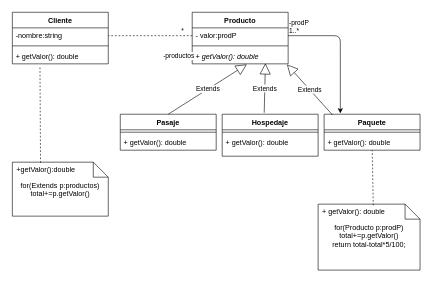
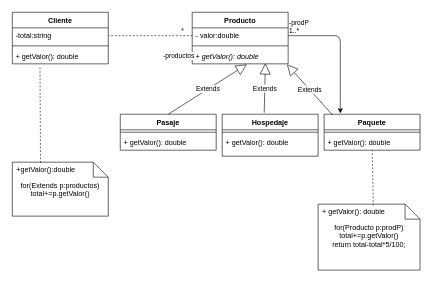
  <mxCell id="0" />
  <mxCell id="1" parent="0" />
  <mxCell id="2" value="Cliente" style="swimlane;fontStyle=1;align=center;verticalAlign=top;childLayout=stackLayout;horizontal=1;startSize=26;horizontalStack=0;resizeParent=1;resizeParentMax=0;resizeLast=0;collapsible=1;marginBottom=0;" vertex="1" parent="1"><mxGeometry x="20" y="20" width="160" height="86" as="geometry" /></mxCell>
- <mxCell id="3" value="-nombre:string" style="text;strokeColor=none;fillColor=none;align=left;verticalAlign=top;spacingLeft=4;spacingRight=4;overflow=hidden;rotatable=0;points=[[0,0.5],[1,0.5]];portConstraint=eastwest;" vertex="1" parent="2"><mxGeometry y="26" width="160" height="26" as="geometry" /></mxCell>
+ <mxCell id="3" value="-total:string" style="text;strokeColor=none;fillColor=none;align=left;verticalAlign=top;spacingLeft=4;spacingRight=4;overflow=hidden;rotatable=0;points=[[0,0.5],[1,0.5]];portConstraint=eastwest;" vertex="1" parent="2"><mxGeometry y="26" width="160" height="26" as="geometry" /></mxCell>
  <mxCell id="4" value="" style="line;strokeWidth=1;fillColor=none;align=left;verticalAlign=middle;spacingTop=-1;spacingLeft=3;spacingRight=3;rotatable=0;labelPosition=right;points=[];portConstraint=eastwest;" vertex="1" parent="2"><mxGeometry y="52" width="160" height="8" as="geometry" /></mxCell>
  <mxCell id="5" value="+ getValor(): double" style="text;strokeColor=none;fillColor=none;align=left;verticalAlign=top;spacingLeft=4;spacingRight=4;overflow=hidden;rotatable=0;points=[[0,0.5],[1,0.5]];portConstraint=eastwest;" vertex="1" parent="2"><mxGeometry y="60" width="160" height="26" as="geometry" /></mxCell>
  <mxCell id="6" value="Producto&#10;" style="swimlane;fontStyle=1;align=center;verticalAlign=top;childLayout=stackLayout;horizontal=1;startSize=26;horizontalStack=0;resizeParent=1;resizeParentMax=0;resizeLast=0;collapsible=1;marginBottom=0;" vertex="1" parent="1"><mxGeometry x="320" y="20" width="160" height="86" as="geometry" /></mxCell>
- <mxCell id="7" value="- valor:prodP" style="text;strokeColor=none;fillColor=none;align=left;verticalAlign=top;spacingLeft=4;spacingRight=4;overflow=hidden;rotatable=0;points=[[0,0.5],[1,0.5]];portConstraint=eastwest;" vertex="1" parent="6"><mxGeometry y="26" width="160" height="26" as="geometry" /></mxCell>
+ <mxCell id="7" value="- valor:double" style="text;strokeColor=none;fillColor=none;align=left;verticalAlign=top;spacingLeft=4;spacingRight=4;overflow=hidden;rotatable=0;points=[[0,0.5],[1,0.5]];portConstraint=eastwest;" vertex="1" parent="6"><mxGeometry y="26" width="160" height="26" as="geometry" /></mxCell>
  <mxCell id="8" value="" style="line;strokeWidth=1;fillColor=none;align=left;verticalAlign=middle;spacingTop=-1;spacingLeft=3;spacingRight=3;rotatable=0;labelPosition=right;points=[];portConstraint=eastwest;" vertex="1" parent="6"><mxGeometry y="52" width="160" height="8" as="geometry" /></mxCell>
  <mxCell id="9" value="+ getValor(): double" style="text;strokeColor=none;fillColor=none;align=left;verticalAlign=top;spacingLeft=4;spacingRight=4;overflow=hidden;rotatable=0;points=[[0,0.5],[1,0.5]];portConstraint=eastwest;fontStyle=2" vertex="1" parent="6"><mxGeometry y="60" width="160" height="26" as="geometry" /></mxCell>
  <mxCell id="10" value="Pasaje" style="swimlane;fontStyle=1;align=center;verticalAlign=top;childLayout=stackLayout;horizontal=1;startSize=26;horizontalStack=0;resizeParent=1;resizeParentMax=0;resizeLast=0;collapsible=1;marginBottom=0;" vertex="1" parent="1"><mxGeometry x="200" y="190" width="160" height="60" as="geometry" /></mxCell>
  <mxCell id="11" value="" style="line;strokeWidth=1;fillColor=none;align=left;verticalAlign=middle;spacingTop=-1;spacingLeft=3;spacingRight=3;rotatable=0;labelPosition=right;points=[];portConstraint=eastwest;" vertex="1" parent="10"><mxGeometry y="26" width="160" height="8" as="geometry" /></mxCell>
  <mxCell id="12" value="+ getValor(): double" style="text;strokeColor=none;fillColor=none;align=left;verticalAlign=top;spacingLeft=4;spacingRight=4;overflow=hidden;rotatable=0;points=[[0,0.5],[1,0.5]];portConstraint=eastwest;fontStyle=0" vertex="1" parent="10"><mxGeometry y="34" width="160" height="26" as="geometry" /></mxCell>
  <mxCell id="13" value="Hospedaje&#10;" style="swimlane;fontStyle=1;align=center;verticalAlign=top;childLayout=stackLayout;horizontal=1;startSize=26;horizontalStack=0;resizeParent=1;resizeParentMax=0;resizeLast=0;collapsible=1;marginBottom=0;" vertex="1" parent="1"><mxGeometry x="370" y="190" width="160" height="70" as="geometry" /></mxCell>
  <mxCell id="14" value="" style="line;strokeWidth=1;fillColor=none;align=left;verticalAlign=middle;spacingTop=-1;spacingLeft=3;spacingRight=3;rotatable=0;labelPosition=right;points=[];portConstraint=eastwest;" vertex="1" parent="13"><mxGeometry y="26" width="160" height="8" as="geometry" /></mxCell>
  <mxCell id="15" value="+ getValor(): double" style="text;strokeColor=none;fillColor=none;align=left;verticalAlign=top;spacingLeft=4;spacingRight=4;overflow=hidden;rotatable=0;points=[[0,0.5],[1,0.5]];portConstraint=eastwest;fontStyle=0" vertex="1" parent="13"><mxGeometry y="34" width="160" height="36" as="geometry" /></mxCell>
  <mxCell id="16" value="-productos" style="endArrow=none;endFill=0;html=1;edgeStyle=orthogonalEdgeStyle;align=left;verticalAlign=top;exitX=0;exitY=0.5;exitDx=0;exitDy=0;entryX=1;entryY=0.5;entryDx=0;entryDy=0;dashed=1;" edge="1" parent="1" source="7" target="3"><mxGeometry x="-0.286" y="21" relative="1" as="geometry"><mxPoint x="290" y="220" as="sourcePoint" /><mxPoint x="450" y="220" as="targetPoint" /><mxPoint as="offset" /></mxGeometry></mxCell>
  <mxCell id="17" value="*" style="edgeLabel;resizable=0;html=1;align=left;verticalAlign=bottom;" connectable="0" vertex="1" parent="16"><mxGeometry x="-1" relative="1" as="geometry"><mxPoint x="-20" as="offset" /></mxGeometry></mxCell>
  <mxCell id="18" value="Extends" style="endArrow=block;endSize=16;endFill=0;html=1;entryX=0.569;entryY=1.038;entryDx=0;entryDy=0;entryPerimeter=0;exitX=0.5;exitY=0;exitDx=0;exitDy=0;" edge="1" parent="1" source="10" target="9"><mxGeometry width="160" relative="1" as="geometry"><mxPoint x="290" y="220" as="sourcePoint" /><mxPoint x="450" y="220" as="targetPoint" /></mxGeometry></mxCell>
  <mxCell id="19" value="Extends" style="endArrow=block;endSize=16;endFill=0;html=1;exitX=0.438;exitY=-0.035;exitDx=0;exitDy=0;exitPerimeter=0;entryX=0.763;entryY=0.962;entryDx=0;entryDy=0;entryPerimeter=0;" edge="1" parent="1" source="13" target="9"><mxGeometry width="160" relative="1" as="geometry"><mxPoint x="290" y="220" as="sourcePoint" /><mxPoint x="450" y="220" as="targetPoint" /></mxGeometry></mxCell>
  <mxCell id="20" value="Paquete" style="swimlane;fontStyle=1;align=center;verticalAlign=top;childLayout=stackLayout;horizontal=1;startSize=26;horizontalStack=0;resizeParent=1;resizeParentMax=0;resizeLast=0;collapsible=1;marginBottom=0;" vertex="1" parent="1"><mxGeometry x="540" y="190" width="160" height="60" as="geometry" /></mxCell>
  <mxCell id="21" value="" style="line;strokeWidth=1;fillColor=none;align=left;verticalAlign=middle;spacingTop=-1;spacingLeft=3;spacingRight=3;rotatable=0;labelPosition=right;points=[];portConstraint=eastwest;" vertex="1" parent="20"><mxGeometry y="26" width="160" height="8" as="geometry" /></mxCell>
  <mxCell id="22" value="+ getValor(): double" style="text;strokeColor=none;fillColor=none;align=left;verticalAlign=top;spacingLeft=4;spacingRight=4;overflow=hidden;rotatable=0;points=[[0,0.5],[1,0.5]];portConstraint=eastwest;" vertex="1" parent="20"><mxGeometry y="34" width="160" height="26" as="geometry" /></mxCell>
  <mxCell id="23" value="" style="endArrow=classic;html=1;edgeStyle=orthogonalEdgeStyle;exitX=1;exitY=0.5;exitDx=0;exitDy=0;entryX=0.169;entryY=-0.023;entryDx=0;entryDy=0;entryPerimeter=0;" edge="1" parent="1" source="7" target="20"><mxGeometry relative="1" as="geometry"><mxPoint x="310" y="220" as="sourcePoint" /><mxPoint x="470" y="220" as="targetPoint" /></mxGeometry></mxCell>
  <mxCell id="24" value="-prodP&lt;br&gt;1..*" style="edgeLabel;resizable=0;html=1;align=left;verticalAlign=bottom;" connectable="0" vertex="1" parent="23"><mxGeometry x="-1" relative="1" as="geometry" /></mxCell>
  <mxCell id="25" value="Extends" style="endArrow=block;endSize=16;endFill=0;html=1;entryX=0.988;entryY=1.038;entryDx=0;entryDy=0;entryPerimeter=0;exitX=0.088;exitY=0.023;exitDx=0;exitDy=0;exitPerimeter=0;" edge="1" parent="1" source="20" target="9"><mxGeometry width="160" relative="1" as="geometry"><mxPoint x="310" y="210" as="sourcePoint" /><mxPoint x="470" y="210" as="targetPoint" /></mxGeometry></mxCell>
  <mxCell id="26" value="for(Extends p:productos)&lt;br&gt;total+=p.getValor()&lt;br&gt;" style="shape=note2;boundedLbl=1;whiteSpace=wrap;html=1;size=25;verticalAlign=top;align=center;" vertex="1" parent="1"><mxGeometry x="20" y="270" width="160" height="90" as="geometry" /></mxCell>
  <mxCell id="27" value="+getValor():double" style="resizeWidth=1;part=1;strokeColor=none;fillColor=none;align=left;spacingLeft=5;" vertex="1" parent="26"><mxGeometry width="160" height="25" relative="1" as="geometry" /></mxCell>
  <mxCell id="28" value="" style="endArrow=none;dashed=1;endFill=0;endSize=12;html=1;exitX=0.294;exitY=0.04;exitDx=0;exitDy=0;exitPerimeter=0;entryX=0.288;entryY=1.192;entryDx=0;entryDy=0;entryPerimeter=0;" edge="1" parent="1" source="27" target="5"><mxGeometry width="160" relative="1" as="geometry"><mxPoint x="310" y="210" as="sourcePoint" /><mxPoint x="470" y="210" as="targetPoint" /></mxGeometry></mxCell>
  <mxCell id="29" value="&lt;span&gt;for(Producto p:prodP)&lt;/span&gt;&lt;br&gt;&lt;span&gt;total+=p.getValor()&lt;br&gt;return total-total*5/100;&lt;br&gt;&lt;/span&gt;" style="shape=note2;boundedLbl=1;whiteSpace=wrap;html=1;size=25;verticalAlign=top;align=center;" vertex="1" parent="1"><mxGeometry x="530" y="340" width="170" height="110" as="geometry" /></mxCell>
  <mxCell id="30" value="+ getValor(): double" style="resizeWidth=1;part=1;strokeColor=none;fillColor=none;align=left;spacingLeft=5;" vertex="1" parent="29"><mxGeometry width="170" height="25" relative="1" as="geometry" /></mxCell>
  <mxCell id="31" value="" style="endArrow=none;dashed=1;endFill=0;endSize=12;html=1;exitX=0.541;exitY=0.08;exitDx=0;exitDy=0;exitPerimeter=0;" edge="1" parent="1" source="30" target="22"><mxGeometry width="160" relative="1" as="geometry"><mxPoint x="310" y="210" as="sourcePoint" /><mxPoint x="470" y="210" as="targetPoint" /></mxGeometry></mxCell>
